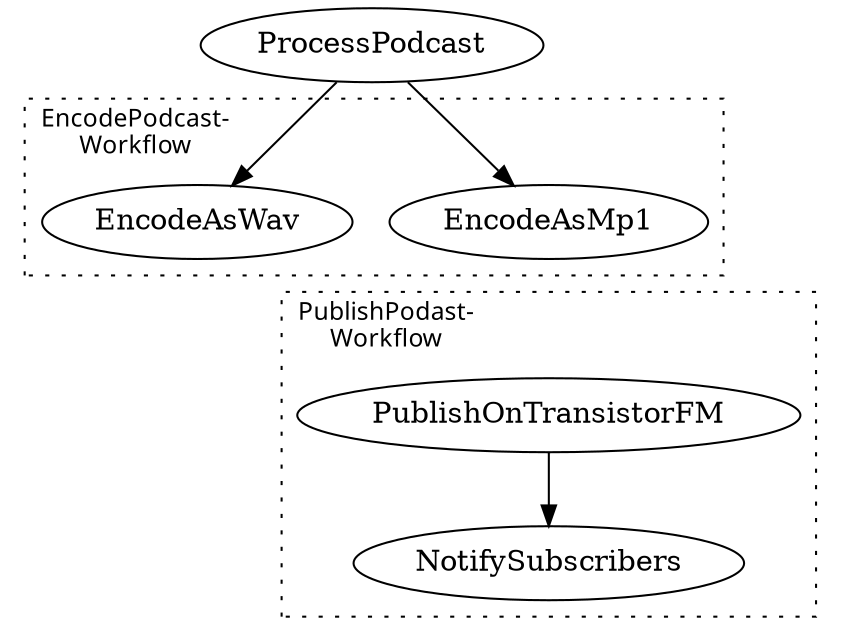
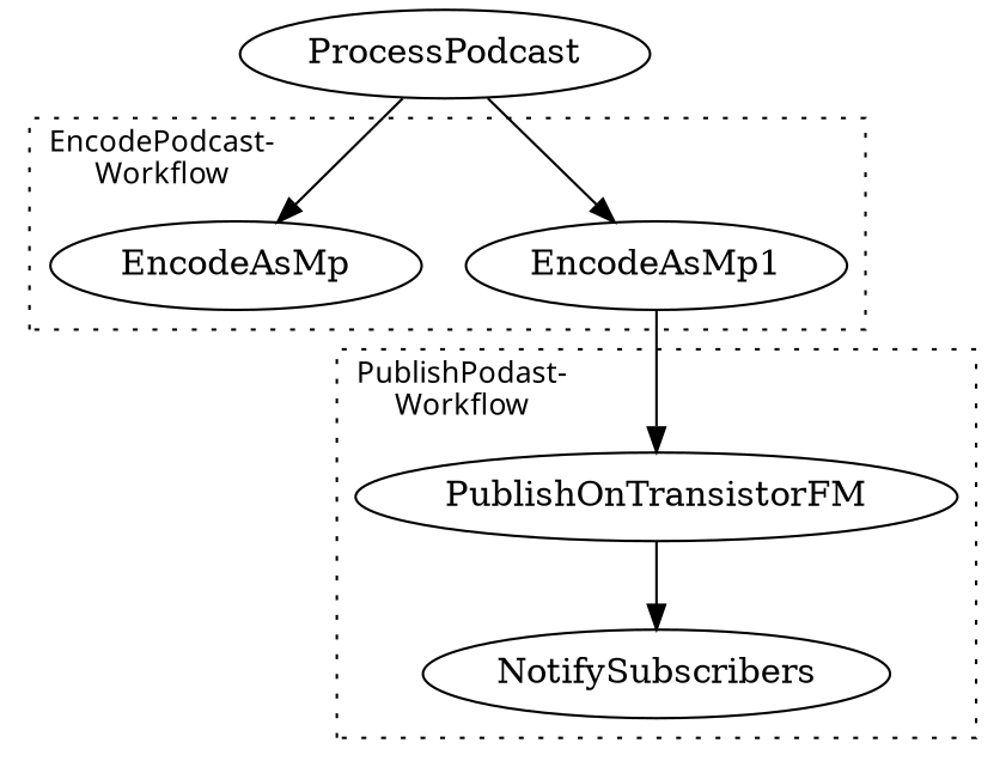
  digraph {
    PublishOnTransistorFM
    NotifySubscribers
    n3 [label=EncodeAsMp1]
-   EncodeAsWav
+   EncodeAsWav [label=EncodeAsMp]
    ProcessPodcast
    subgraph cluster_1 {
      fontname="sans-serif"
      fontsize=12
      label="PublishPodast-\nWorkflow"
      labeljust=l
      labelloc=t
      style=dotted
      PublishOnTransistorFM
      NotifySubscribers
    }
    subgraph cluster_2 {
      fontname="sans-serif"
      fontsize=12
      label="EncodePodcast-\nWorkflow"
      labeljust=l
      labelloc=t
      style=dotted
      n3
      EncodeAsWav
    }
    PublishOnTransistorFM -> NotifySubscribers
+   n3 -> PublishOnTransistorFM
    ProcessPodcast -> n3
    ProcessPodcast -> EncodeAsWav
  }
